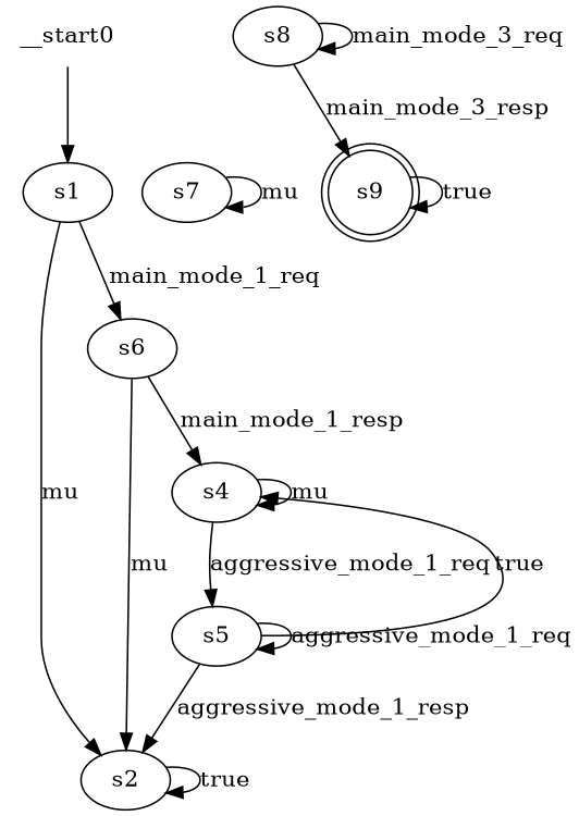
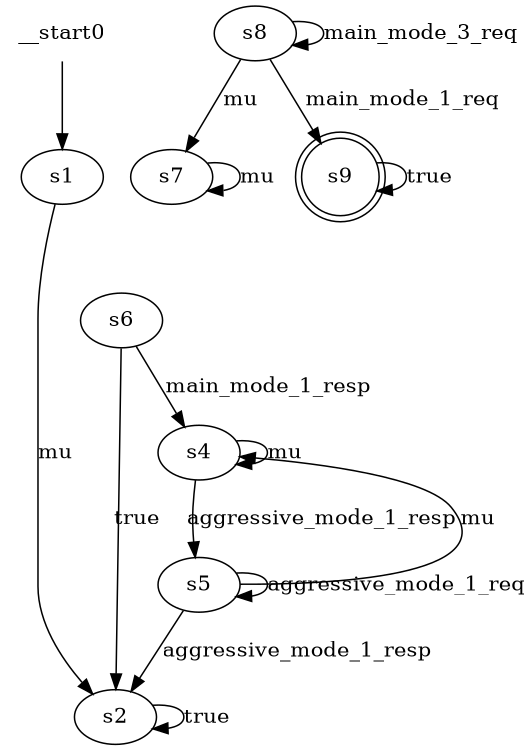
  digraph {
    n1 [label=s1]
    n2 [label=s2]
    n3 [label=s6]
    n4 [label=s4]
    n5 [label=s5]
    n6 [label=s7]
    n7 [label=s8]
    n8 [label=s9 shape=doublecircle]
    __start0 [shape=none]
    n1 -> n2 [label=mu]
-   n1 -> n3 [label=main_mode_1_req]
    n2 -> n2 [label=true]
-   n3 -> n2 [label=mu]
+   n3 -> n2 [label=true]
    n3 -> n4 [label=main_mode_1_resp]
    n4 -> n4 [label=mu]
-   n4 -> n5 [label=aggressive_mode_1_req]
+   n4 -> n5 [label=aggressive_mode_1_resp]
    n5 -> n2 [label=aggressive_mode_1_resp]
-   n5 -> n4 [label=true]
+   n5 -> n4 [label=mu]
    n5 -> n5 [label=aggressive_mode_1_req]
    n6 -> n6 [label=mu]
+   n7 -> n6 [label=mu]
    n7 -> n7 [label=main_mode_3_req]
-   n7 -> n8 [label=main_mode_3_resp]
+   n7 -> n8 [label=main_mode_1_req]
    n8 -> n8 [label=true]
    __start0 -> n1
  }
